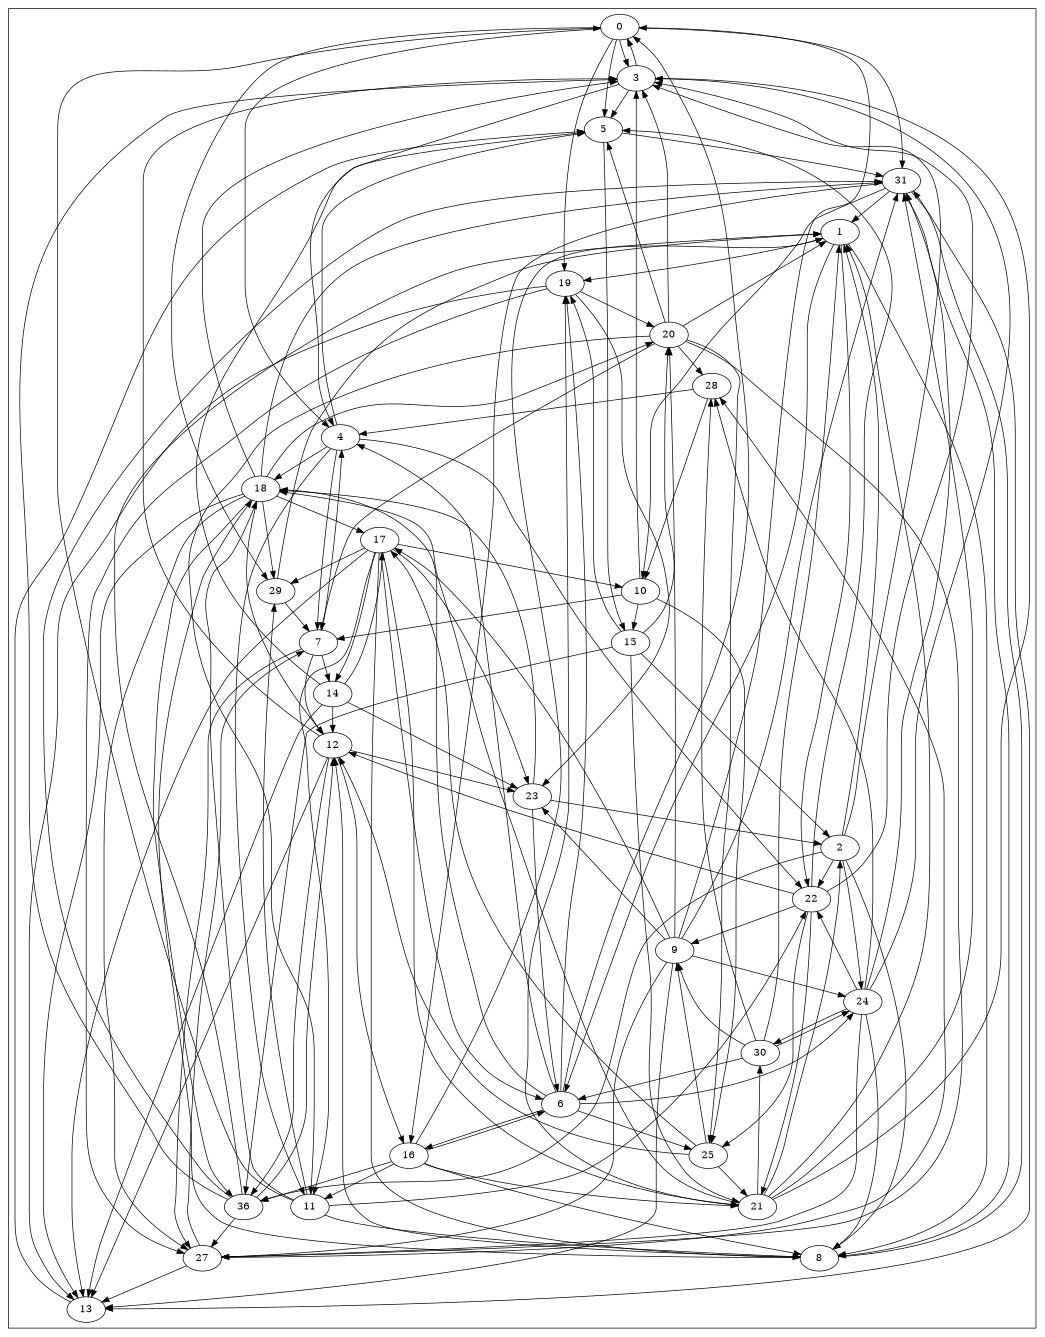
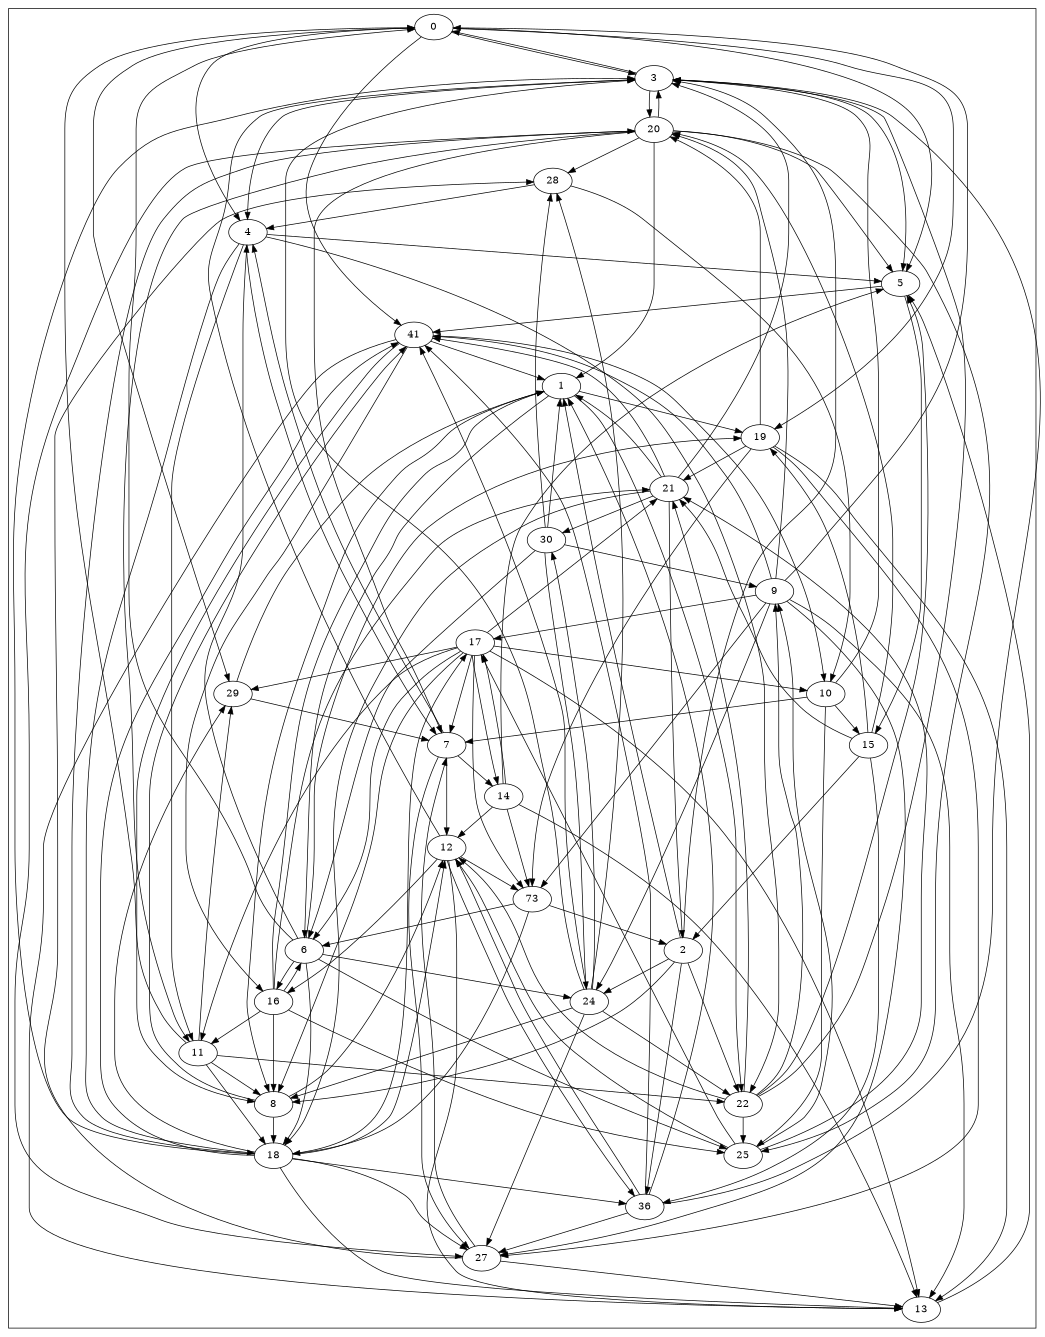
  digraph {
    0
    3
    4
    5
    19
    29
-   31
+   31 [label=41]
    20
    22
    7
    11
    18
    15
    27
    13
-   23
+   23 [label=73]
    21
    1
    8
    16
    12
    10
    6
    24
    25
    9
    2
    n28 [label=36]
    28
    30
    14
    17
    subgraph cluster_1 {
      0
      3
      4
      5
      19
      29
      31
      20
      22
      7
      11
      18
      15
      27
      13
      23
      21
      1
      8
      16
      12
      10
      6
      24
      25
      9
      2
      n28
      28
      30
      14
      17
    }
    0 -> 3
    0 -> 4
    0 -> 5
    0 -> 19
    0 -> 29
    0 -> 31
    3 -> 0
    3 -> 4
    3 -> 5
+   3 -> 20
    4 -> 5
    4 -> 22
    4 -> 7
    4 -> 11
    4 -> 18
    5 -> 31
    5 -> 15
    19 -> 20
    19 -> 27
    19 -> 13
    19 -> 23
-   21 -> 19
+   19 -> 21
    29 -> 7
    29 -> 1
    31 -> 13
    31 -> 1
    31 -> 8
    31 -> 16
    31 -> 10
    20 -> 3
    20 -> 5
    20 -> 7
    20 -> 11
    20 -> 27
    20 -> 1
    20 -> 25
    20 -> 28
    22 -> 3
    22 -> 5
    22 -> 21
    22 -> 12
    22 -> 25
    22 -> 9
    7 -> 4
    7 -> 27
    7 -> 12
    7 -> 14
    11 -> 0
    11 -> 29
    11 -> 22
    11 -> 18
    11 -> 8
    18 -> 3
    18 -> 29
    18 -> 31
    18 -> 20
    18 -> 27
    18 -> 13
    18 -> 12
    18 -> n28
    18 -> 17
    15 -> 19
    15 -> 20
    15 -> 21
    15 -> 2
    15 -> n28
    27 -> 7
    27 -> 13
    27 -> 28
    13 -> 5
    23 -> 18
    23 -> 6
    23 -> 2
    21 -> 3
    21 -> 31
    21 -> 18
    21 -> 1
    21 -> 2
    21 -> 30
    1 -> 19
    1 -> 22
    1 -> 8
    1 -> 6
    8 -> 31
    8 -> 18
    8 -> 12
    16 -> 11
    16 -> 21
    16 -> 1
    16 -> 8
    16 -> 6
-   16 -> n28
+   16 -> 25
    12 -> 3
    12 -> 13
    12 -> 23
    12 -> 16
    12 -> n28
    10 -> 3
    10 -> 7
    10 -> 15
    10 -> 25
    6 -> 0
    6 -> 4
    6 -> 19
    6 -> 18
    6 -> 16
    6 -> 24
    6 -> 25
    24 -> 3
    24 -> 31
    24 -> 22
    24 -> 27
    24 -> 8
    24 -> 28
    24 -> 30
    25 -> 21
    25 -> 12
    25 -> 9
    25 -> 17
    9 -> 0
    9 -> 31
    9 -> 20
    9 -> 27
    9 -> 13
    9 -> 23
    9 -> 24
    9 -> 17
    2 -> 3
    2 -> 22
    2 -> 1
    2 -> 8
    2 -> 24
    2 -> n28
    n28 -> 3
    n28 -> 31
    n28 -> 27
    n28 -> 1
    n28 -> 12
    28 -> 4
    28 -> 10
    30 -> 1
    30 -> 6
    30 -> 24
    30 -> 9
    30 -> 28
    14 -> 5
    14 -> 13
    14 -> 23
    14 -> 12
    14 -> 17
    17 -> 29
+   17 -> 7
    17 -> 11
    17 -> 13
    17 -> 23
    17 -> 21
    17 -> 8
    17 -> 10
    17 -> 6
    17 -> 14
  }
